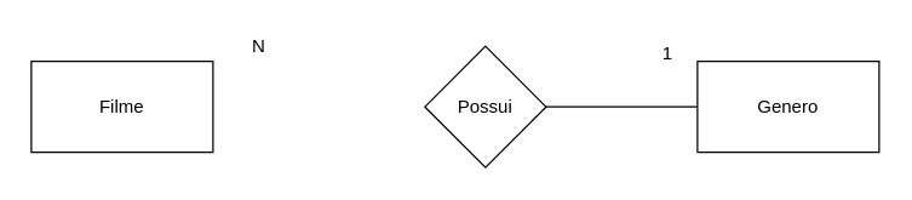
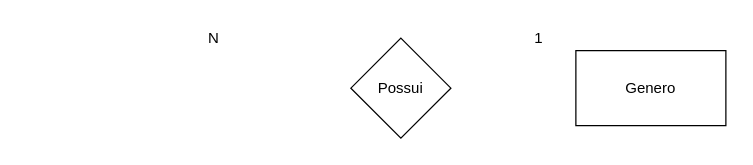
  <mxCell id="0" />
  <mxCell id="1" parent="0" />
- <mxCell id="2" value="Filme" style="whiteSpace=wrap;html=1;" vertex="1" parent="1"><mxGeometry x="20" y="40" width="120" height="60" as="geometry" /></mxCell>
- <mxCell id="3" style="edgeStyle=orthogonalEdgeStyle;rounded=0;orthogonalLoop=1;jettySize=auto;html=1;endArrow=none;endFill=0;" edge="1" parent="1" source="4" target="5"><mxGeometry relative="1" as="geometry" /></mxCell>
  <mxCell id="4" value="Possui" style="rhombus;whiteSpace=wrap;html=1;" vertex="1" parent="1"><mxGeometry x="280" y="30" width="80" height="80" as="geometry" /></mxCell>
  <mxCell id="5" value="Genero" style="rounded=0;whiteSpace=wrap;html=1;" vertex="1" parent="1"><mxGeometry x="460" y="40" width="120" height="60" as="geometry" /></mxCell>
- <mxCell id="6" value="1" style="text;html=1;align=center;verticalAlign=middle;resizable=0;points=[];autosize=1;" vertex="1" parent="1"><mxGeometry x="430" y="25" width="20" height="20" as="geometry" /></mxCell>
+ <mxCell id="6" value="1" style="text;html=1;align=center;verticalAlign=middle;resizable=0;points=[];autosize=1;" vertex="1" parent="1"><mxGeometry x="420" y="20" width="20" height="20" as="geometry" /></mxCell>
  <mxCell id="7" value="N" style="text;html=1;align=center;verticalAlign=middle;resizable=0;points=[];autosize=1;" vertex="1" parent="1"><mxGeometry x="160" y="20" width="20" height="20" as="geometry" /></mxCell>
